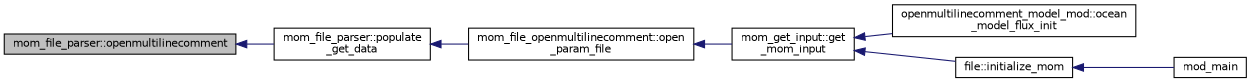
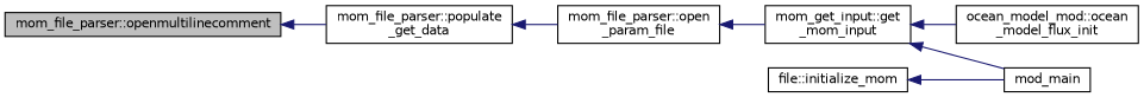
  digraph {
    rankdir=LR
    node [color=black fillcolor=white fontname=Helvetica fontsize=10 shape=record style=filled]
    edge [color=midnightblue dir=back fontname=Helvetica fontsize=10 labelfontname=Helvetica labelfontsize=10 style=solid]
    n1 [fillcolor=grey75 fontcolor=black height=0.2 label="mom_file_parser::openmultilinecomment" width=0.4]
    n2 [height=0.2 label="mom_file_parser::populate\l_get_data" width=0.4]
-   n3 [height=0.2 label="mom_file_openmultilinecomment::open\l_param_file" width=0.4]
+   n3 [height=0.2 label="mom_file_parser::open\l_param_file" width=0.4]
    n4 [height=0.2 label="mom_get_input::get\l_mom_input" width=0.4]
-   n5 [height=0.2 label="openmultilinecomment_model_mod::ocean\l_model_flux_init" width=0.4]
+   n5 [height=0.2 label="ocean_model_mod::ocean\l_model_flux_init" width=0.4]
    n6 [height=0.2 label="file::initialize_mom" width=0.4]
    n7 [height=0.2 label=mod_main width=0.4]
    n1 -> n2
    n2 -> n3
    n3 -> n4
    n4 -> n5
-   n4 -> n6
+   n4 -> n7
    n6 -> n7
  }
